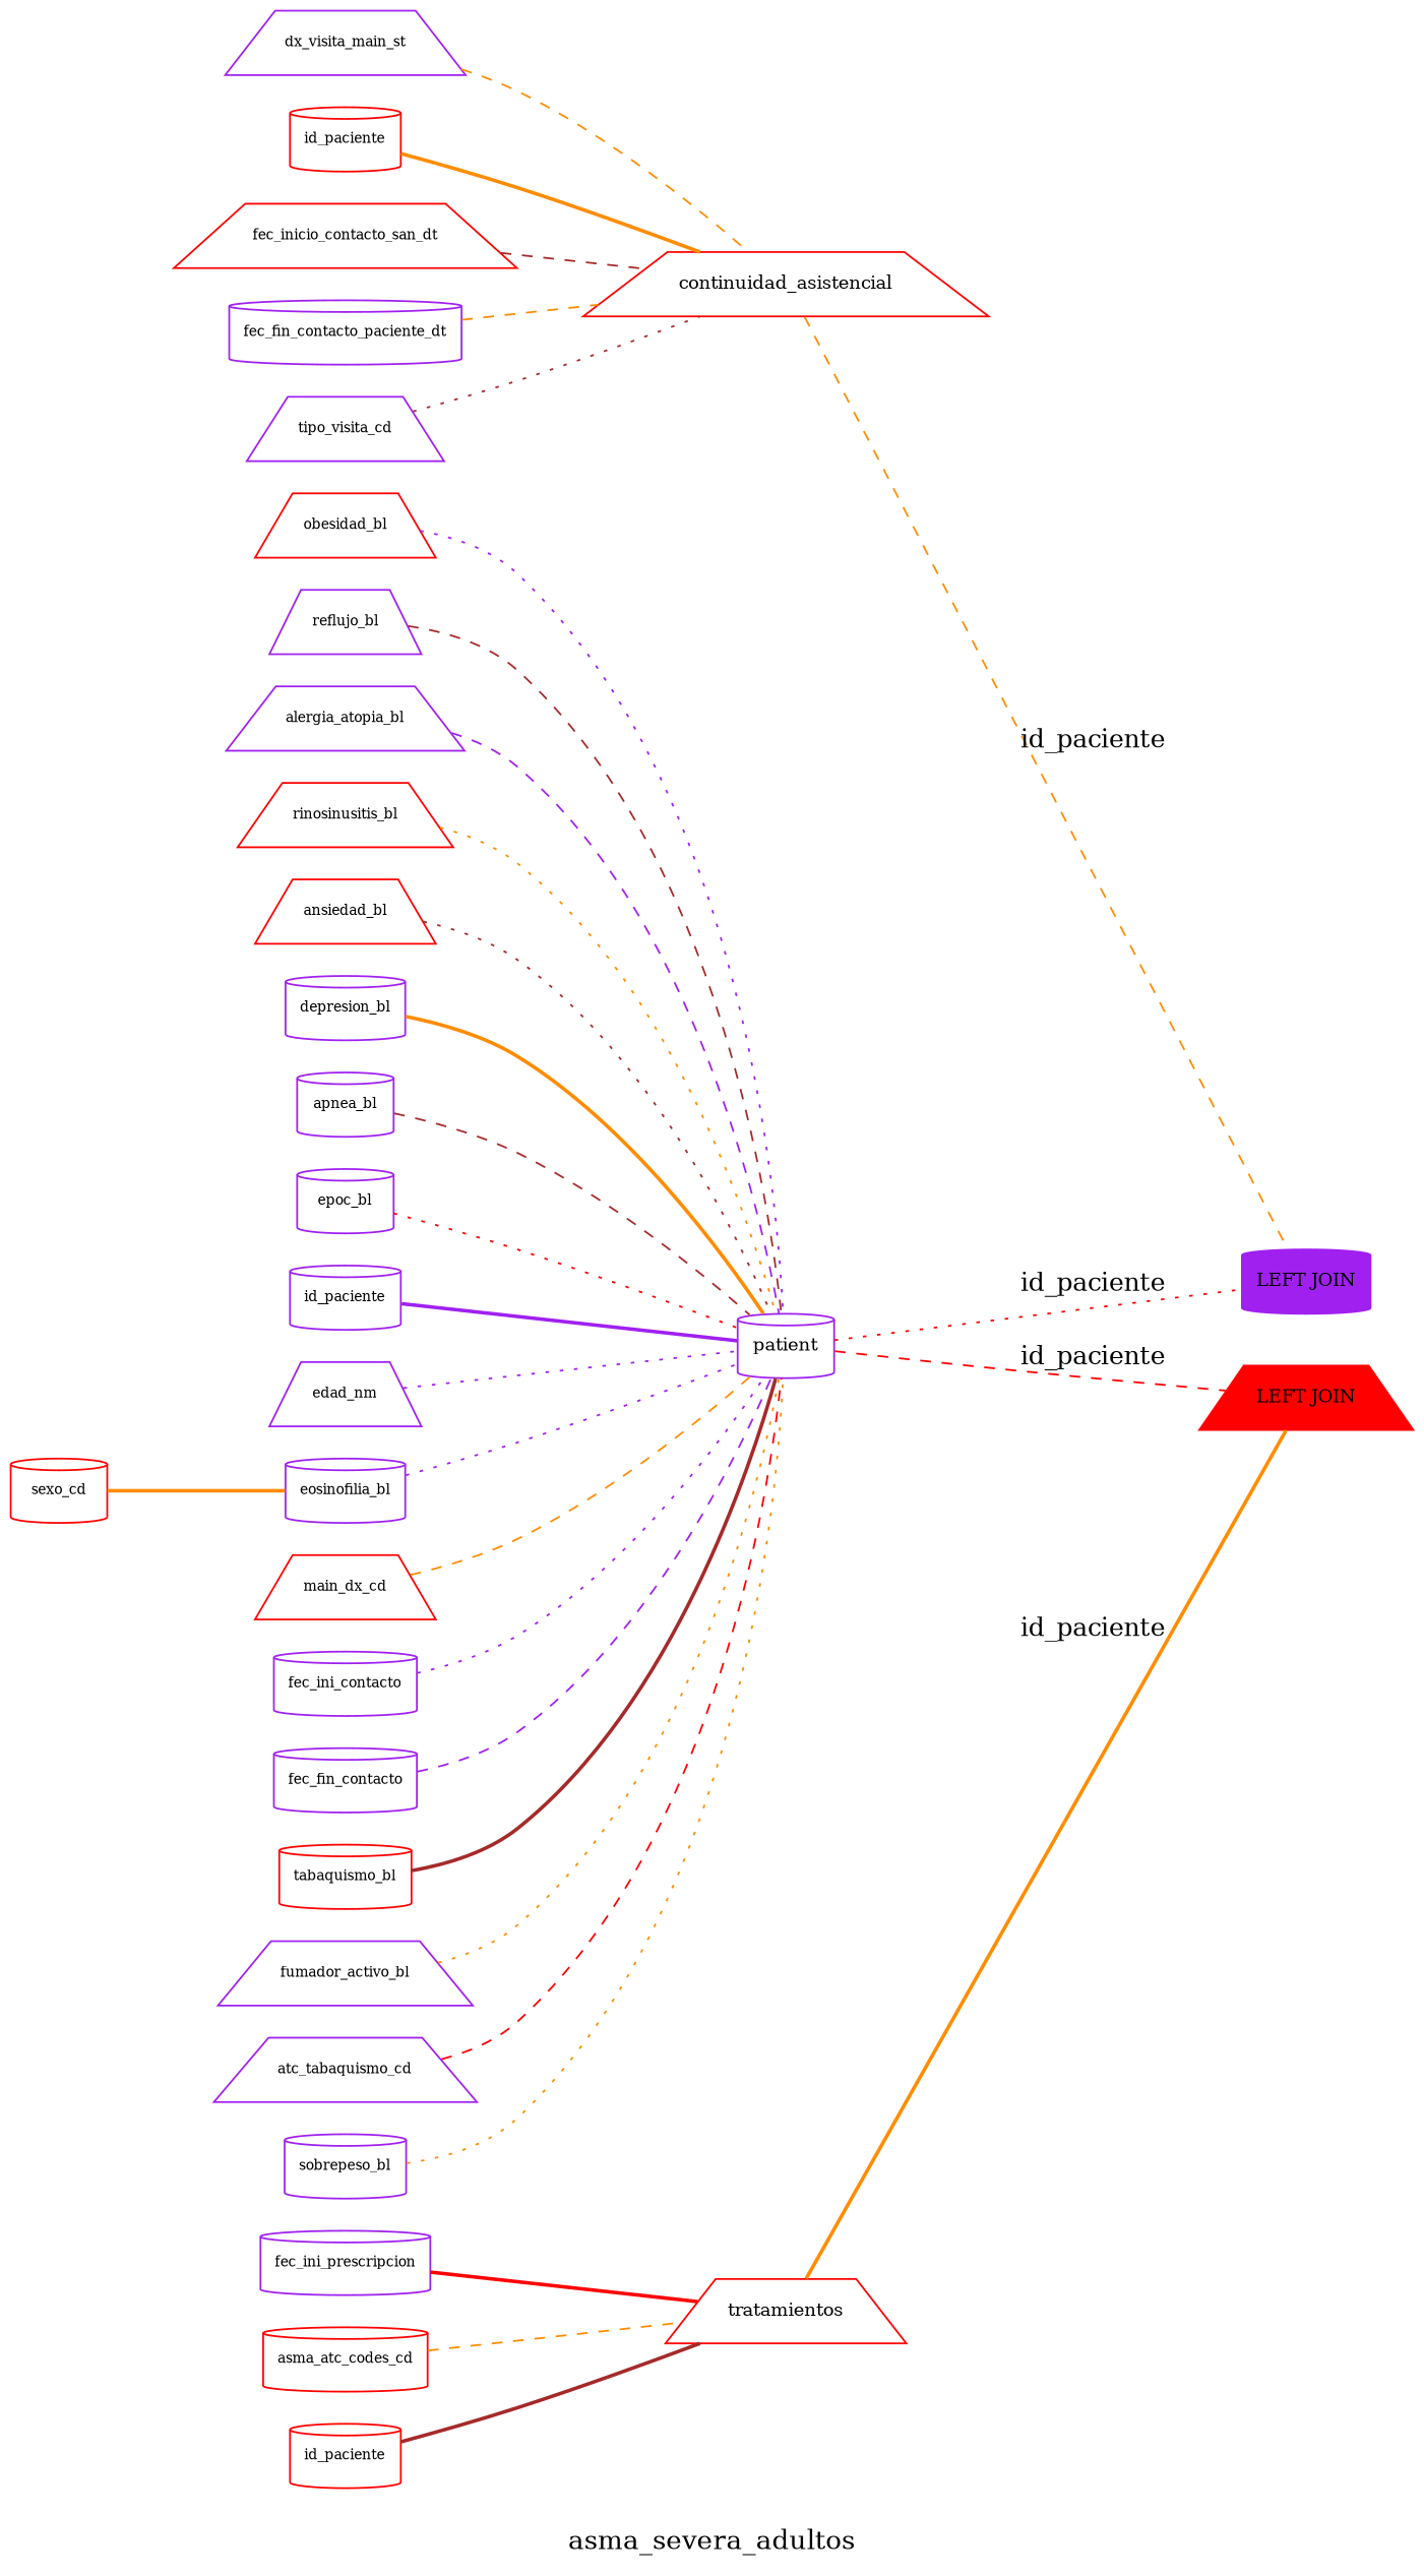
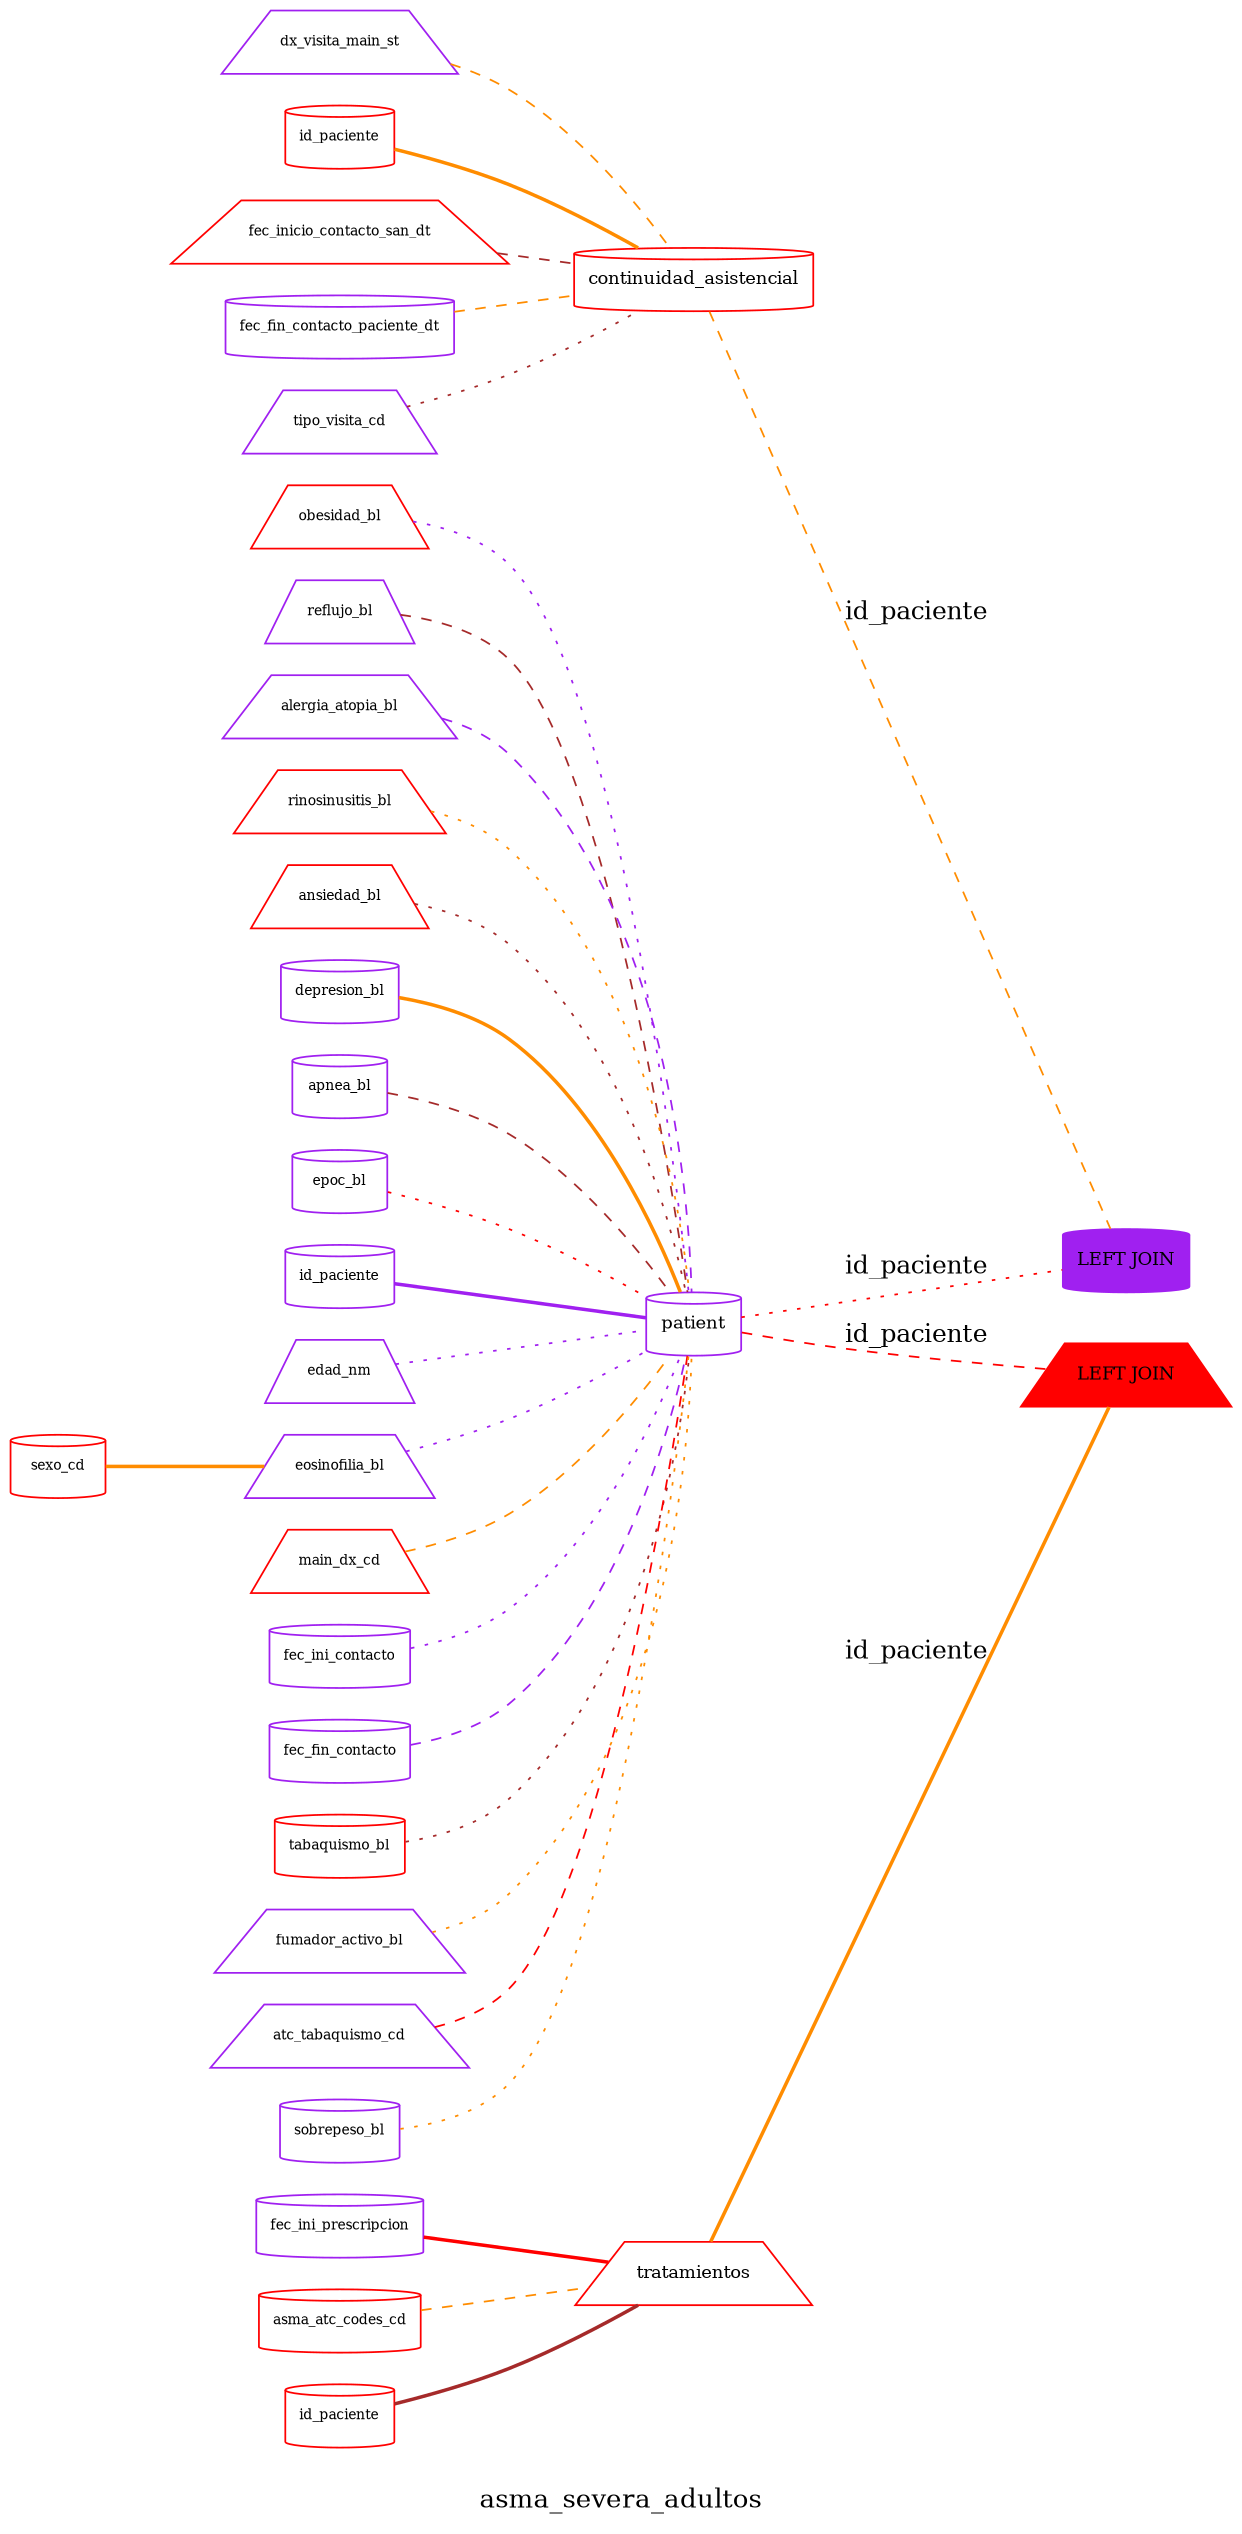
  graph {
    fontsize=15
    label="\nasma_severa_adultos"
    rankdir=LR
    node [color=purple fontsize="8pt" shape=cylinder]
    edge [color=darkorange style=dashed]
    patient [fontsize="10pt"]
    n2 [fontsize=10 label="LEFT JOIN" style=filled]
    n3 [color=red fontsize=10 label="LEFT JOIN" shape=trapezium style=filled]
    n4 [label=id_paciente]
    n5 [label=edad_nm shape=trapezium]
    n6 [color=red label=sexo_cd]
-   n7 [label=eosinofilia_bl]
+   n7 [label=eosinofilia_bl shape=trapezium]
    n8 [color=red label=main_dx_cd shape=trapezium]
    n9 [label=fec_ini_contacto]
    n10 [label=fec_fin_contacto]
    n11 [color=red label=tabaquismo_bl]
    n12 [label=fumador_activo_bl shape=trapezium]
    n13 [label=atc_tabaquismo_cd shape=trapezium]
    n14 [label=sobrepeso_bl]
    n15 [color=red label=obesidad_bl shape=trapezium]
    n16 [label=reflujo_bl shape=trapezium]
    n17 [label=alergia_atopia_bl shape=trapezium]
    n18 [color=red label=rinosinusitis_bl shape=trapezium]
    n19 [color=red label=ansiedad_bl shape=trapezium]
    n20 [label=depresion_bl]
    n21 [label=apnea_bl]
    n22 [label=epoc_bl]
-   continuidad_asistencial [color=red fontsize="10pt" shape=trapezium]
+   continuidad_asistencial [color=red fontsize="10pt"]
    n24 [color=red label=id_paciente]
    n25 [color=red label=fec_inicio_contacto_san_dt shape=trapezium]
    n26 [label=fec_fin_contacto_paciente_dt]
    n27 [label=tipo_visita_cd shape=trapezium]
    n28 [label=dx_visita_main_st shape=trapezium]
    tratamientos [color=red fontsize="10pt" shape=trapezium]
    n30 [color=red label=id_paciente]
    n31 [label=fec_ini_prescripcion]
    n32 [color=red label=asma_atc_codes_cd]
    patient -- n2 [color=red label=id_paciente style=dotted]
    patient -- n3 [color=red label=id_paciente]
    n4 -- patient [color=purple style=bold]
    n5 -- patient [color=purple style=dotted]
    n6 -- n7 [style=bold]
    n7 -- patient [color=purple style=dotted]
    n8 -- patient
    n9 -- patient [color=purple style=dotted]
    n10 -- patient [color=purple]
-   n11 -- patient [color=brown style=bold]
+   n11 -- patient [color=brown style=dotted]
    n12 -- patient [style=dotted]
    n13 -- patient [color=red]
    n14 -- patient [style=dotted]
    n15 -- patient [color=purple style=dotted]
    n16 -- patient [color=brown]
    n17 -- patient [color=purple]
    n18 -- patient [style=dotted]
    n19 -- patient [color=brown style=dotted]
    n20 -- patient [style=bold]
    n21 -- patient [color=brown]
    n22 -- patient [color=red style=dotted]
    continuidad_asistencial -- n2 [label=id_paciente]
    n24 -- continuidad_asistencial [style=bold]
    n25 -- continuidad_asistencial [color=brown]
    n26 -- continuidad_asistencial
    n27 -- continuidad_asistencial [color=brown style=dotted]
    n28 -- continuidad_asistencial
    tratamientos -- n3 [label=id_paciente style=bold]
    n30 -- tratamientos [color=brown style=bold]
    n31 -- tratamientos [color=red style=bold]
    n32 -- tratamientos
  }
